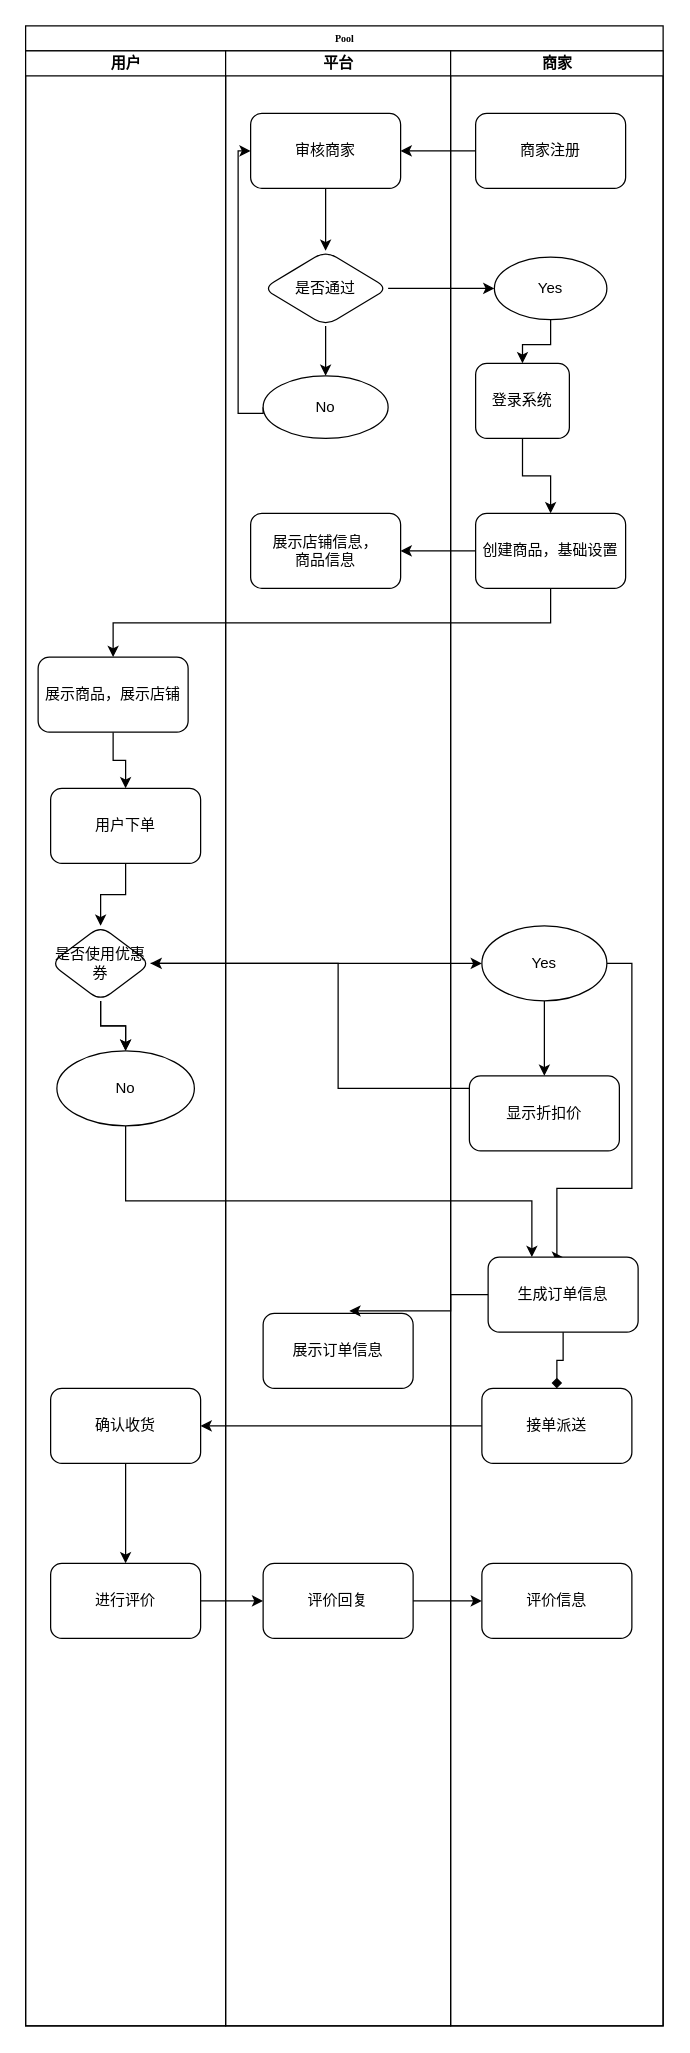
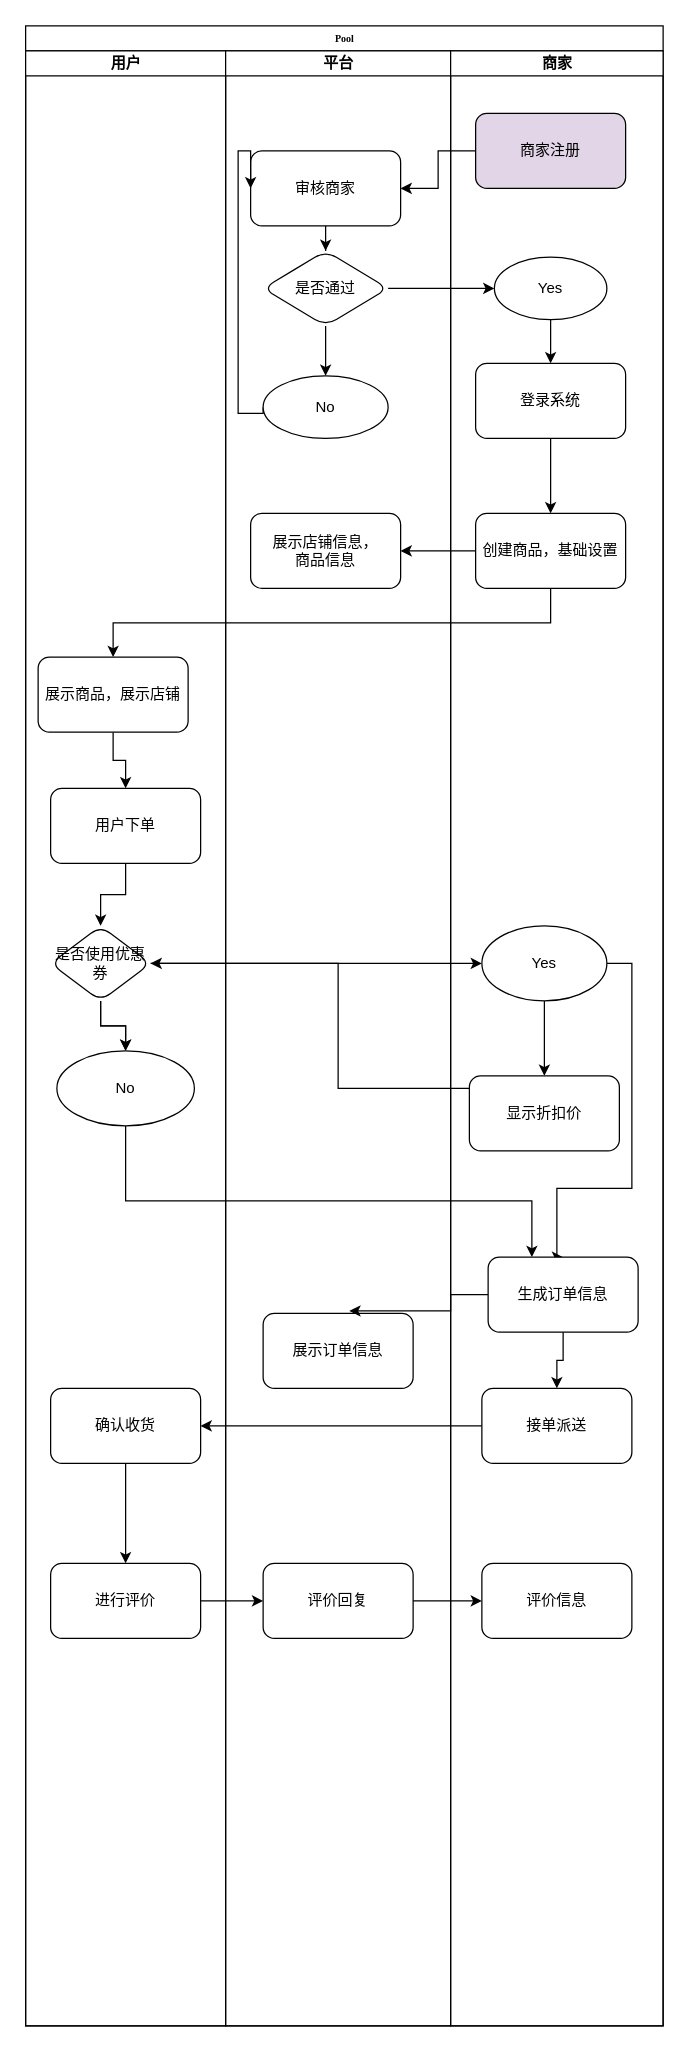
  <mxCell id="0" />
  <mxCell id="1" parent="0" />
  <mxCell id="2" value="Pool" style="swimlane;html=1;childLayout=stackLayout;startSize=20;rounded=0;shadow=0;labelBackgroundColor=none;strokeWidth=1;fontFamily=Verdana;fontSize=8;align=center;" parent="1" vertex="1"><mxGeometry x="20" y="20" width="510" height="1600" as="geometry" /></mxCell>
  <mxCell id="3" value="用户" style="swimlane;html=1;startSize=20;" parent="2" vertex="1"><mxGeometry y="20" width="160" height="1580" as="geometry" /></mxCell>
  <mxCell id="4" value="" style="edgeStyle=orthogonalEdgeStyle;rounded=0;orthogonalLoop=1;jettySize=auto;html=1;" edge="1" parent="3" source="5" target="7"><mxGeometry relative="1" as="geometry" /></mxCell>
  <mxCell id="5" value="展示商品，展示店铺" style="rounded=1;whiteSpace=wrap;html=1;" vertex="1" parent="3"><mxGeometry x="10" y="485" width="120" height="60" as="geometry" /></mxCell>
  <mxCell id="6" value="" style="edgeStyle=orthogonalEdgeStyle;rounded=0;orthogonalLoop=1;jettySize=auto;html=1;" edge="1" parent="3" source="7" target="10"><mxGeometry relative="1" as="geometry" /></mxCell>
  <mxCell id="7" value="用户下单" style="whiteSpace=wrap;html=1;rounded=1;" vertex="1" parent="3"><mxGeometry x="20" y="590" width="120" height="60" as="geometry" /></mxCell>
  <mxCell id="8" value="" style="edgeStyle=orthogonalEdgeStyle;rounded=0;orthogonalLoop=1;jettySize=auto;html=1;" edge="1" parent="3" source="10" target="11"><mxGeometry relative="1" as="geometry" /></mxCell>
  <mxCell id="9" value="" style="edgeStyle=orthogonalEdgeStyle;rounded=0;orthogonalLoop=1;jettySize=auto;html=1;" edge="1" parent="3" source="10" target="11"><mxGeometry relative="1" as="geometry" /></mxCell>
  <mxCell id="10" value="是否使用优惠券" style="rhombus;whiteSpace=wrap;html=1;rounded=1;" vertex="1" parent="3"><mxGeometry x="20" y="700" width="80" height="60" as="geometry" /></mxCell>
  <mxCell id="11" value="No" style="ellipse;whiteSpace=wrap;html=1;rounded=1;" vertex="1" parent="3"><mxGeometry x="25" y="800" width="110" height="60" as="geometry" /></mxCell>
  <mxCell id="12" value="" style="edgeStyle=orthogonalEdgeStyle;rounded=0;orthogonalLoop=1;jettySize=auto;html=1;" edge="1" parent="3" source="13" target="14"><mxGeometry relative="1" as="geometry" /></mxCell>
  <mxCell id="13" value="确认收货" style="whiteSpace=wrap;html=1;rounded=1;" vertex="1" parent="3"><mxGeometry x="20" y="1070" width="120" height="60" as="geometry" /></mxCell>
  <mxCell id="14" value="进行评价" style="whiteSpace=wrap;html=1;rounded=1;" vertex="1" parent="3"><mxGeometry x="20" y="1210" width="120" height="60" as="geometry" /></mxCell>
  <mxCell id="15" value="平台" style="swimlane;html=1;startSize=20;" parent="2" vertex="1"><mxGeometry x="160" y="20" width="180" height="1580" as="geometry" /></mxCell>
  <mxCell id="16" value="" style="edgeStyle=orthogonalEdgeStyle;rounded=0;orthogonalLoop=1;jettySize=auto;html=1;" edge="1" parent="15" source="17" target="19"><mxGeometry relative="1" as="geometry" /></mxCell>
- <mxCell id="17" value="审核商家" style="rounded=1;whiteSpace=wrap;html=1;" vertex="1" parent="15"><mxGeometry x="20" y="50" width="120" height="60" as="geometry" /></mxCell>
+ <mxCell id="17" value="审核商家" style="rounded=1;whiteSpace=wrap;html=1;" vertex="1" parent="15"><mxGeometry x="20" y="80" width="120" height="60" as="geometry" /></mxCell>
  <mxCell id="18" value="" style="edgeStyle=orthogonalEdgeStyle;rounded=0;orthogonalLoop=1;jettySize=auto;html=1;" edge="1" parent="15" source="19" target="21"><mxGeometry relative="1" as="geometry" /></mxCell>
  <mxCell id="19" value="是否通过" style="rhombus;whiteSpace=wrap;html=1;rounded=1;" vertex="1" parent="15"><mxGeometry x="30" y="160" width="100" height="60" as="geometry" /></mxCell>
  <mxCell id="20" style="edgeStyle=orthogonalEdgeStyle;rounded=0;orthogonalLoop=1;jettySize=auto;html=1;exitX=0;exitY=0.5;exitDx=0;exitDy=0;entryX=0;entryY=0.5;entryDx=0;entryDy=0;" edge="1" parent="15" source="21" target="17"><mxGeometry relative="1" as="geometry"><Array as="points"><mxPoint x="10" y="290" /><mxPoint x="10" y="80" /></Array></mxGeometry></mxCell>
  <mxCell id="21" value="No" style="ellipse;whiteSpace=wrap;html=1;rounded=1;" vertex="1" parent="15"><mxGeometry x="30" y="260" width="100" height="50" as="geometry" /></mxCell>
  <mxCell id="22" value="&lt;div&gt;展示店铺信息，&lt;/div&gt;&lt;div&gt;商品信息&lt;/div&gt;" style="whiteSpace=wrap;html=1;rounded=1;" vertex="1" parent="15"><mxGeometry x="20" y="370" width="120" height="60" as="geometry" /></mxCell>
  <mxCell id="23" value="展示订单信息" style="rounded=1;whiteSpace=wrap;html=1;" vertex="1" parent="15"><mxGeometry x="30" y="1010" width="120" height="60" as="geometry" /></mxCell>
  <mxCell id="24" value="评价回复" style="whiteSpace=wrap;html=1;rounded=1;" vertex="1" parent="15"><mxGeometry x="30" y="1210" width="120" height="60" as="geometry" /></mxCell>
  <mxCell id="25" value="" style="edgeStyle=orthogonalEdgeStyle;rounded=0;orthogonalLoop=1;jettySize=auto;html=1;" edge="1" parent="2" source="31" target="17"><mxGeometry relative="1" as="geometry" /></mxCell>
  <mxCell id="26" value="" style="edgeStyle=orthogonalEdgeStyle;rounded=0;orthogonalLoop=1;jettySize=auto;html=1;" edge="1" parent="2" source="19" target="33"><mxGeometry relative="1" as="geometry" /></mxCell>
  <mxCell id="27" value="" style="edgeStyle=orthogonalEdgeStyle;rounded=0;orthogonalLoop=1;jettySize=auto;html=1;" edge="1" parent="2" source="36" target="22"><mxGeometry relative="1" as="geometry" /></mxCell>
  <mxCell id="28" style="edgeStyle=orthogonalEdgeStyle;rounded=0;orthogonalLoop=1;jettySize=auto;html=1;exitX=0.5;exitY=1;exitDx=0;exitDy=0;entryX=0.5;entryY=0;entryDx=0;entryDy=0;" edge="1" parent="2" source="36" target="5"><mxGeometry relative="1" as="geometry" /></mxCell>
  <mxCell id="29" value="" style="edgeStyle=orthogonalEdgeStyle;rounded=0;orthogonalLoop=1;jettySize=auto;html=1;" edge="1" parent="2" source="10" target="39"><mxGeometry relative="1" as="geometry" /></mxCell>
  <mxCell id="30" value="商家" style="swimlane;html=1;startSize=20;" parent="2" vertex="1"><mxGeometry x="340" y="20" width="170" height="1580" as="geometry" /></mxCell>
- <mxCell id="31" value="商家注册" style="rounded=1;whiteSpace=wrap;html=1;" vertex="1" parent="30"><mxGeometry x="20" y="50" width="120" height="60" as="geometry" /></mxCell>
+ <mxCell id="31" value="商家注册" style="rounded=1;whiteSpace=wrap;html=1;fillColor=#e1d5e7;" vertex="1" parent="30"><mxGeometry x="20" y="50" width="120" height="60" as="geometry" /></mxCell>
  <mxCell id="32" value="" style="edgeStyle=orthogonalEdgeStyle;rounded=0;orthogonalLoop=1;jettySize=auto;html=1;" edge="1" parent="30" source="33" target="35"><mxGeometry relative="1" as="geometry" /></mxCell>
  <mxCell id="33" value="Yes" style="ellipse;whiteSpace=wrap;html=1;rounded=1;" vertex="1" parent="30"><mxGeometry x="35" y="165" width="90" height="50" as="geometry" /></mxCell>
  <mxCell id="34" value="" style="edgeStyle=orthogonalEdgeStyle;rounded=0;orthogonalLoop=1;jettySize=auto;html=1;" edge="1" parent="30" source="35" target="36"><mxGeometry relative="1" as="geometry" /></mxCell>
- <mxCell id="35" value="登录系统" style="whiteSpace=wrap;html=1;rounded=1;" vertex="1" parent="30"><mxGeometry x="20" y="250" width="75" height="60" as="geometry" /></mxCell>
+ <mxCell id="35" value="登录系统" style="whiteSpace=wrap;html=1;rounded=1;" vertex="1" parent="30"><mxGeometry x="20" y="250" width="120" height="60" as="geometry" /></mxCell>
  <mxCell id="36" value="创建商品，基础设置" style="whiteSpace=wrap;html=1;rounded=1;" vertex="1" parent="30"><mxGeometry x="20" y="370" width="120" height="60" as="geometry" /></mxCell>
  <mxCell id="37" style="edgeStyle=orthogonalEdgeStyle;rounded=0;orthogonalLoop=1;jettySize=auto;html=1;exitX=0.5;exitY=1;exitDx=0;exitDy=0;" edge="1" parent="30" source="39" target="40"><mxGeometry relative="1" as="geometry" /></mxCell>
  <mxCell id="38" style="edgeStyle=orthogonalEdgeStyle;rounded=0;orthogonalLoop=1;jettySize=auto;html=1;exitX=1;exitY=0.5;exitDx=0;exitDy=0;entryX=0.5;entryY=0;entryDx=0;entryDy=0;" edge="1" parent="30" source="39" target="41"><mxGeometry relative="1" as="geometry"><Array as="points"><mxPoint x="145" y="730" /><mxPoint x="145" y="910" /><mxPoint x="85" y="910" /></Array></mxGeometry></mxCell>
  <mxCell id="39" value="Yes" style="ellipse;whiteSpace=wrap;html=1;rounded=1;" vertex="1" parent="30"><mxGeometry x="25" y="700" width="100" height="60" as="geometry" /></mxCell>
  <mxCell id="40" value="显示折扣价" style="whiteSpace=wrap;html=1;rounded=1;" vertex="1" parent="30"><mxGeometry x="15" y="820" width="120" height="60" as="geometry" /></mxCell>
  <mxCell id="41" value="生成订单信息" style="whiteSpace=wrap;html=1;rounded=1;" vertex="1" parent="30"><mxGeometry x="30" y="965" width="120" height="60" as="geometry" /></mxCell>
  <mxCell id="42" value="接单派送" style="whiteSpace=wrap;html=1;rounded=1;" vertex="1" parent="30"><mxGeometry x="25" y="1070" width="120" height="60" as="geometry" /></mxCell>
- <mxCell id="43" value="" style="edgeStyle=orthogonalEdgeStyle;rounded=0;orthogonalLoop=1;jettySize=auto;html=1;endArrow=diamond;" edge="1" parent="30" source="41" target="42"><mxGeometry relative="1" as="geometry" /></mxCell>
+ <mxCell id="43" value="" style="edgeStyle=orthogonalEdgeStyle;rounded=0;orthogonalLoop=1;jettySize=auto;html=1;" edge="1" parent="30" source="41" target="42"><mxGeometry relative="1" as="geometry" /></mxCell>
  <mxCell id="44" value="评价信息" style="whiteSpace=wrap;html=1;rounded=1;" vertex="1" parent="30"><mxGeometry x="25" y="1210" width="120" height="60" as="geometry" /></mxCell>
  <mxCell id="45" style="edgeStyle=orthogonalEdgeStyle;rounded=0;orthogonalLoop=1;jettySize=auto;html=1;" edge="1" parent="2" source="40" target="10"><mxGeometry relative="1" as="geometry"><Array as="points"><mxPoint x="250" y="850" /><mxPoint x="250" y="750" /></Array></mxGeometry></mxCell>
  <mxCell id="46" value="" style="edgeStyle=orthogonalEdgeStyle;rounded=0;orthogonalLoop=1;jettySize=auto;html=1;" edge="1" parent="2" source="11" target="41"><mxGeometry relative="1" as="geometry"><Array as="points"><mxPoint x="80" y="940" /><mxPoint x="405" y="940" /></Array></mxGeometry></mxCell>
  <mxCell id="47" style="edgeStyle=orthogonalEdgeStyle;rounded=0;orthogonalLoop=1;jettySize=auto;html=1;entryX=0.575;entryY=-0.033;entryDx=0;entryDy=0;entryPerimeter=0;" edge="1" parent="2" source="41" target="23"><mxGeometry relative="1" as="geometry" /></mxCell>
  <mxCell id="48" value="" style="edgeStyle=orthogonalEdgeStyle;rounded=0;orthogonalLoop=1;jettySize=auto;html=1;" edge="1" parent="2" source="42" target="13"><mxGeometry relative="1" as="geometry" /></mxCell>
  <mxCell id="49" value="" style="edgeStyle=orthogonalEdgeStyle;rounded=0;orthogonalLoop=1;jettySize=auto;html=1;" edge="1" parent="2" source="14" target="24"><mxGeometry relative="1" as="geometry" /></mxCell>
  <mxCell id="50" value="" style="edgeStyle=orthogonalEdgeStyle;rounded=0;orthogonalLoop=1;jettySize=auto;html=1;" edge="1" parent="2" source="24" target="44"><mxGeometry relative="1" as="geometry" /></mxCell>
